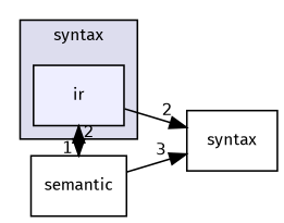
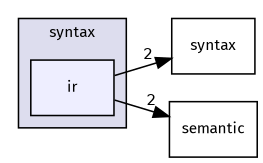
  digraph {
    compound=true
    fontname="Fira Sans"
    rankdir=LR
    node [fontname="Fira Sans" fontsize=10 shape=box]
    edge [fontname="Fira Sans" headlabel=2 labeldistance=1.5 labelfontname=Helvetica labelfontsize=10]
    n1 [fillcolor="#eeeeff" label=ir pencolor=black style=filled]
    n2 [label=syntax]
    n3 [label=semantic]
    subgraph cluster_1 {
      bgcolor="#ddddee"
      fontsize=10
      label=syntax
      pencolor=black
      n1
    }
    n1 -> n2
    n1 -> n3
-   n3 -> n1 [headlabel=1]
-   n3 -> n2 [headlabel=3]
  }
